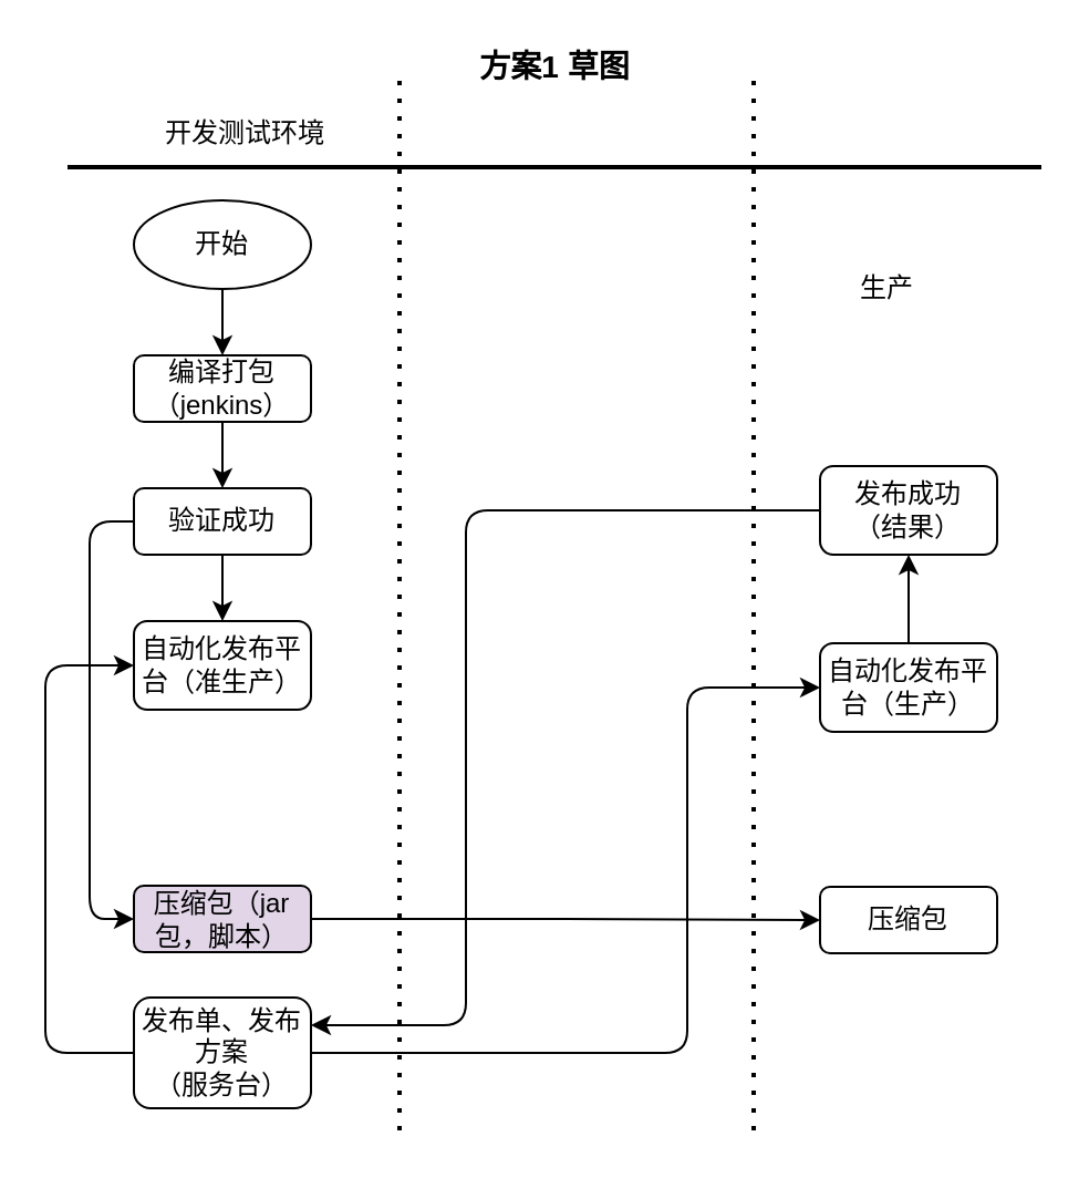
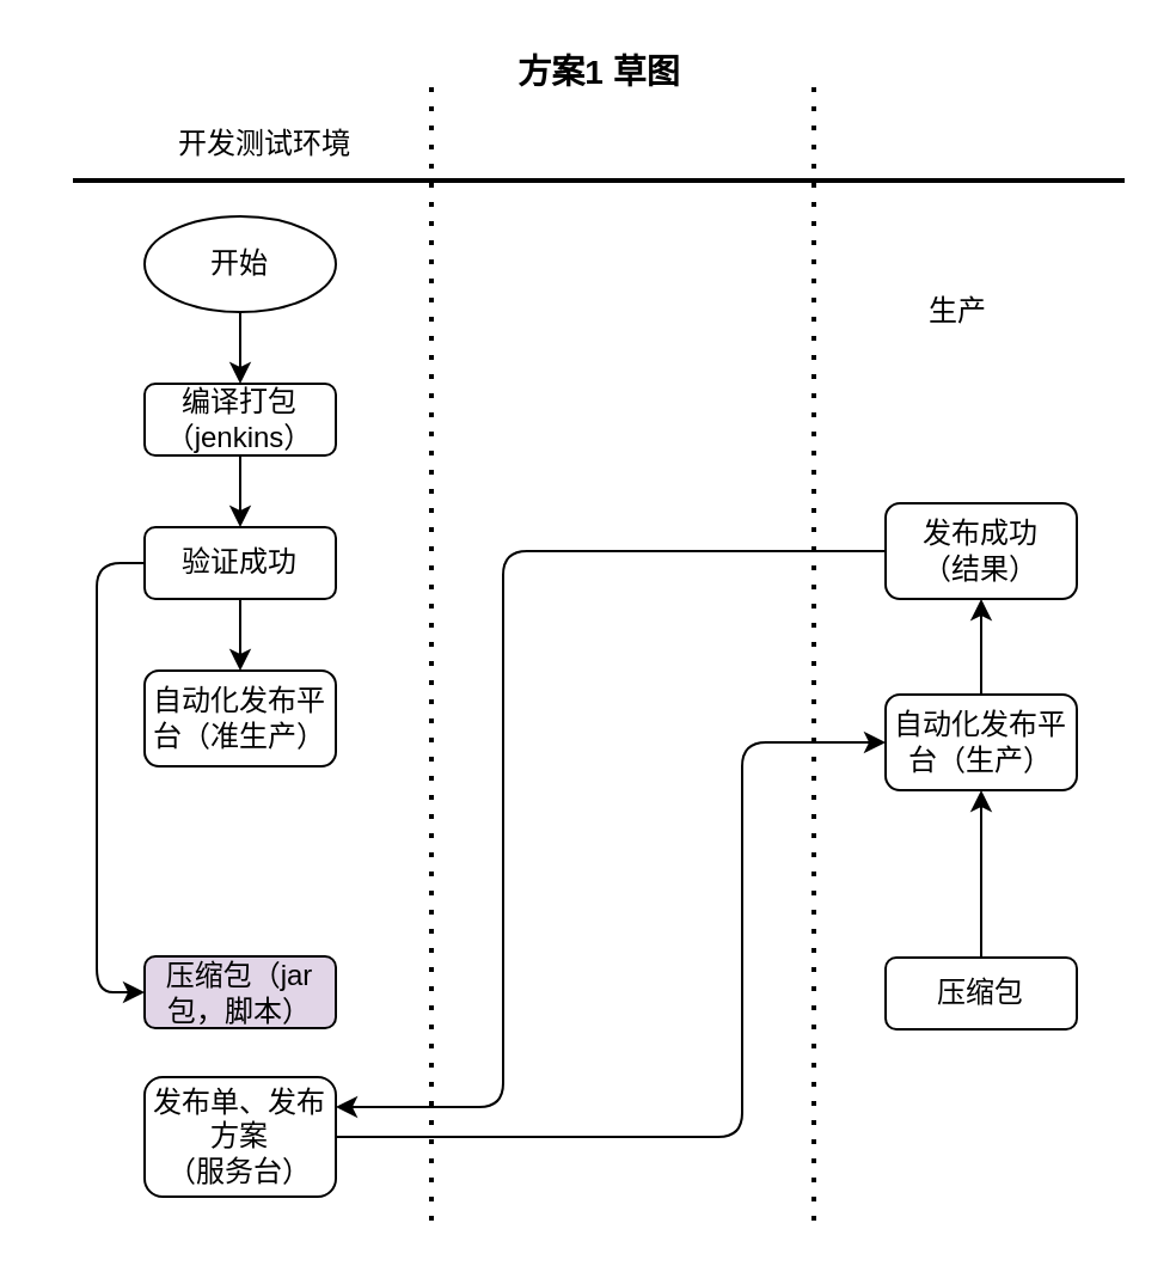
  <mxCell id="0" />
  <mxCell id="1" parent="0" />
  <mxCell id="2" value="" style="line;strokeWidth=2;html=1;" vertex="1" parent="1"><mxGeometry x="30" y="70" width="440" height="10" as="geometry" /></mxCell>
  <mxCell id="3" value="" style="endArrow=none;dashed=1;html=1;dashPattern=1 3;strokeWidth=2;" edge="1" parent="1"><mxGeometry width="50" height="50" relative="1" as="geometry"><mxPoint x="180" y="510" as="sourcePoint" /><mxPoint x="180" y="30" as="targetPoint" /></mxGeometry></mxCell>
  <mxCell id="4" value="" style="endArrow=none;dashed=1;html=1;dashPattern=1 3;strokeWidth=2;" edge="1" parent="1"><mxGeometry width="50" height="50" relative="1" as="geometry"><mxPoint x="340" y="510" as="sourcePoint" /><mxPoint x="340" y="30" as="targetPoint" /></mxGeometry></mxCell>
  <mxCell id="5" value="开发测试环境" style="text;html=1;align=center;verticalAlign=middle;resizable=0;points=[];autosize=1;strokeColor=none;" vertex="1" parent="1"><mxGeometry x="65" y="50" width="90" height="20" as="geometry" /></mxCell>
  <mxCell id="6" value="生产" style="text;html=1;align=center;verticalAlign=middle;resizable=0;points=[];autosize=1;strokeColor=none;" vertex="1" parent="1"><mxGeometry x="380" y="120" width="40" height="20" as="geometry" /></mxCell>
  <mxCell id="7" value="" style="edgeStyle=orthogonalEdgeStyle;rounded=0;orthogonalLoop=1;jettySize=auto;html=1;" edge="1" parent="1" source="8" target="12"><mxGeometry relative="1" as="geometry" /></mxCell>
  <mxCell id="8" value="编译打包&lt;br&gt;（jenkins）" style="rounded=1;whiteSpace=wrap;html=1;" vertex="1" parent="1"><mxGeometry x="60" y="160" width="80" height="30" as="geometry" /></mxCell>
  <mxCell id="9" value="" style="edgeStyle=orthogonalEdgeStyle;rounded=0;orthogonalLoop=1;jettySize=auto;html=1;" edge="1" parent="1" source="10" target="8"><mxGeometry relative="1" as="geometry" /></mxCell>
  <mxCell id="10" value="开始" style="ellipse;whiteSpace=wrap;html=1;" vertex="1" parent="1"><mxGeometry x="60" y="90" width="80" height="40" as="geometry" /></mxCell>
  <mxCell id="11" value="" style="edgeStyle=orthogonalEdgeStyle;rounded=0;orthogonalLoop=1;jettySize=auto;html=1;" edge="1" parent="1" source="12" target="13"><mxGeometry relative="1" as="geometry" /></mxCell>
  <mxCell id="12" value="验证成功" style="rounded=1;whiteSpace=wrap;html=1;" vertex="1" parent="1"><mxGeometry x="60" y="220" width="80" height="30" as="geometry" /></mxCell>
  <mxCell id="13" value="自动化发布平台（准生产）" style="rounded=1;whiteSpace=wrap;html=1;" vertex="1" parent="1"><mxGeometry x="60" y="280" width="80" height="40" as="geometry" /></mxCell>
- <mxCell id="14" value="" style="edgeStyle=orthogonalEdgeStyle;rounded=0;orthogonalLoop=1;jettySize=auto;html=1;" edge="1" parent="1" source="15" target="18"><mxGeometry relative="1" as="geometry" /></mxCell>
  <mxCell id="15" value="压缩包（jar包，脚本）" style="rounded=1;whiteSpace=wrap;html=1;fillColor=#e1d5e7;" vertex="1" parent="1"><mxGeometry x="60" y="399.5" width="80" height="30" as="geometry" /></mxCell>
  <mxCell id="16" value="" style="edgeStyle=elbowEdgeStyle;elbow=horizontal;endArrow=classic;html=1;exitX=0;exitY=0.5;exitDx=0;exitDy=0;entryX=0;entryY=0.5;entryDx=0;entryDy=0;" edge="1" parent="1" source="12" target="15"><mxGeometry width="50" height="50" relative="1" as="geometry"><mxPoint x="260" y="240" as="sourcePoint" /><mxPoint x="310" y="190" as="targetPoint" /><Array as="points"><mxPoint x="40" y="305" /></Array></mxGeometry></mxCell>
+ <mxCell id="17" value="" style="edgeStyle=orthogonalEdgeStyle;rounded=0;orthogonalLoop=1;jettySize=auto;html=1;" edge="1" parent="1" source="18" target="20"><mxGeometry relative="1" as="geometry" /></mxCell>
  <mxCell id="18" value="压缩包" style="rounded=1;whiteSpace=wrap;html=1;" vertex="1" parent="1"><mxGeometry x="370" y="400" width="80" height="30" as="geometry" /></mxCell>
  <mxCell id="19" value="" style="edgeStyle=orthogonalEdgeStyle;rounded=0;orthogonalLoop=1;jettySize=auto;html=1;" edge="1" parent="1" source="20" target="23"><mxGeometry relative="1" as="geometry" /></mxCell>
  <mxCell id="20" value="自动化发布平台（生产）" style="rounded=1;whiteSpace=wrap;html=1;" vertex="1" parent="1"><mxGeometry x="370" y="290" width="80" height="40" as="geometry" /></mxCell>
  <mxCell id="21" value="发布单、发布方案&lt;br&gt;（服务台）" style="rounded=1;whiteSpace=wrap;html=1;" vertex="1" parent="1"><mxGeometry x="60" y="450" width="80" height="50" as="geometry" /></mxCell>
  <mxCell id="22" value="" style="edgeStyle=elbowEdgeStyle;elbow=horizontal;endArrow=classic;html=1;exitX=1;exitY=0.5;exitDx=0;exitDy=0;entryX=0;entryY=0.5;entryDx=0;entryDy=0;" edge="1" parent="1" source="21" target="20"><mxGeometry width="50" height="50" relative="1" as="geometry"><mxPoint x="260" y="370" as="sourcePoint" /><mxPoint x="310" y="320" as="targetPoint" /><Array as="points"><mxPoint x="310" y="428" /><mxPoint x="310" y="380" /></Array></mxGeometry></mxCell>
  <mxCell id="23" value="发布成功&lt;br&gt;（结果）" style="rounded=1;whiteSpace=wrap;html=1;" vertex="1" parent="1"><mxGeometry x="370" y="210" width="80" height="40" as="geometry" /></mxCell>
  <mxCell id="24" value="" style="edgeStyle=elbowEdgeStyle;elbow=horizontal;endArrow=classic;html=1;entryX=1;entryY=0.25;entryDx=0;entryDy=0;exitX=0;exitY=0.5;exitDx=0;exitDy=0;" edge="1" parent="1" source="23" target="21"><mxGeometry width="50" height="50" relative="1" as="geometry"><mxPoint x="260" y="290" as="sourcePoint" /><mxPoint x="310" y="240" as="targetPoint" /><Array as="points"><mxPoint x="210" y="330" /></Array></mxGeometry></mxCell>
- <mxCell id="25" value="" style="edgeStyle=elbowEdgeStyle;elbow=horizontal;endArrow=classic;html=1;exitX=0;exitY=0.5;exitDx=0;exitDy=0;entryX=0;entryY=0.5;entryDx=0;entryDy=0;" edge="1" parent="1" source="21" target="13"><mxGeometry width="50" height="50" relative="1" as="geometry"><mxPoint x="260" y="280" as="sourcePoint" /><mxPoint x="310" y="230" as="targetPoint" /><Array as="points"><mxPoint x="20" y="330" /></Array></mxGeometry></mxCell>
  <mxCell id="26" value="&lt;font style=&quot;font-size: 14px&quot;&gt;&lt;b&gt;方案1 草图&lt;/b&gt;&lt;/font&gt;" style="text;html=1;align=center;verticalAlign=middle;resizable=0;points=[];autosize=1;strokeColor=none;" vertex="1" parent="1"><mxGeometry x="210" y="20" width="80" height="20" as="geometry" /></mxCell>
